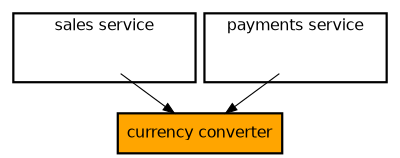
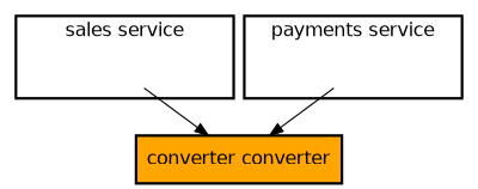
  digraph {
    fontname="DejaVu Sans"
    node [shape=rect style=invisible fontname="DejaVu Sans"]
    edge [fontname="DejaVu Sans"]
    n1 [color=orange height=0.1 label="currency converter"]
    n2 [color=green height=0.1 label="currency converter"]
-   n3 [color=black fillcolor=orange label="currency converter" penwidth=2 style=filled]
+   n3 [color=black fillcolor=orange label="converter converter" penwidth=2 style=filled]
    subgraph cluster_1 {
      color=black
      fillcolor=white
      label="sales service"
      penwidth=2
      style=filled
      n1
    }
    subgraph cluster_2 {
      color=black
      fillcolor=white
      label="payments service"
      penwidth=2
      style=filled
      n2
    }
    n1 -> n3
    n2 -> n3
  }
